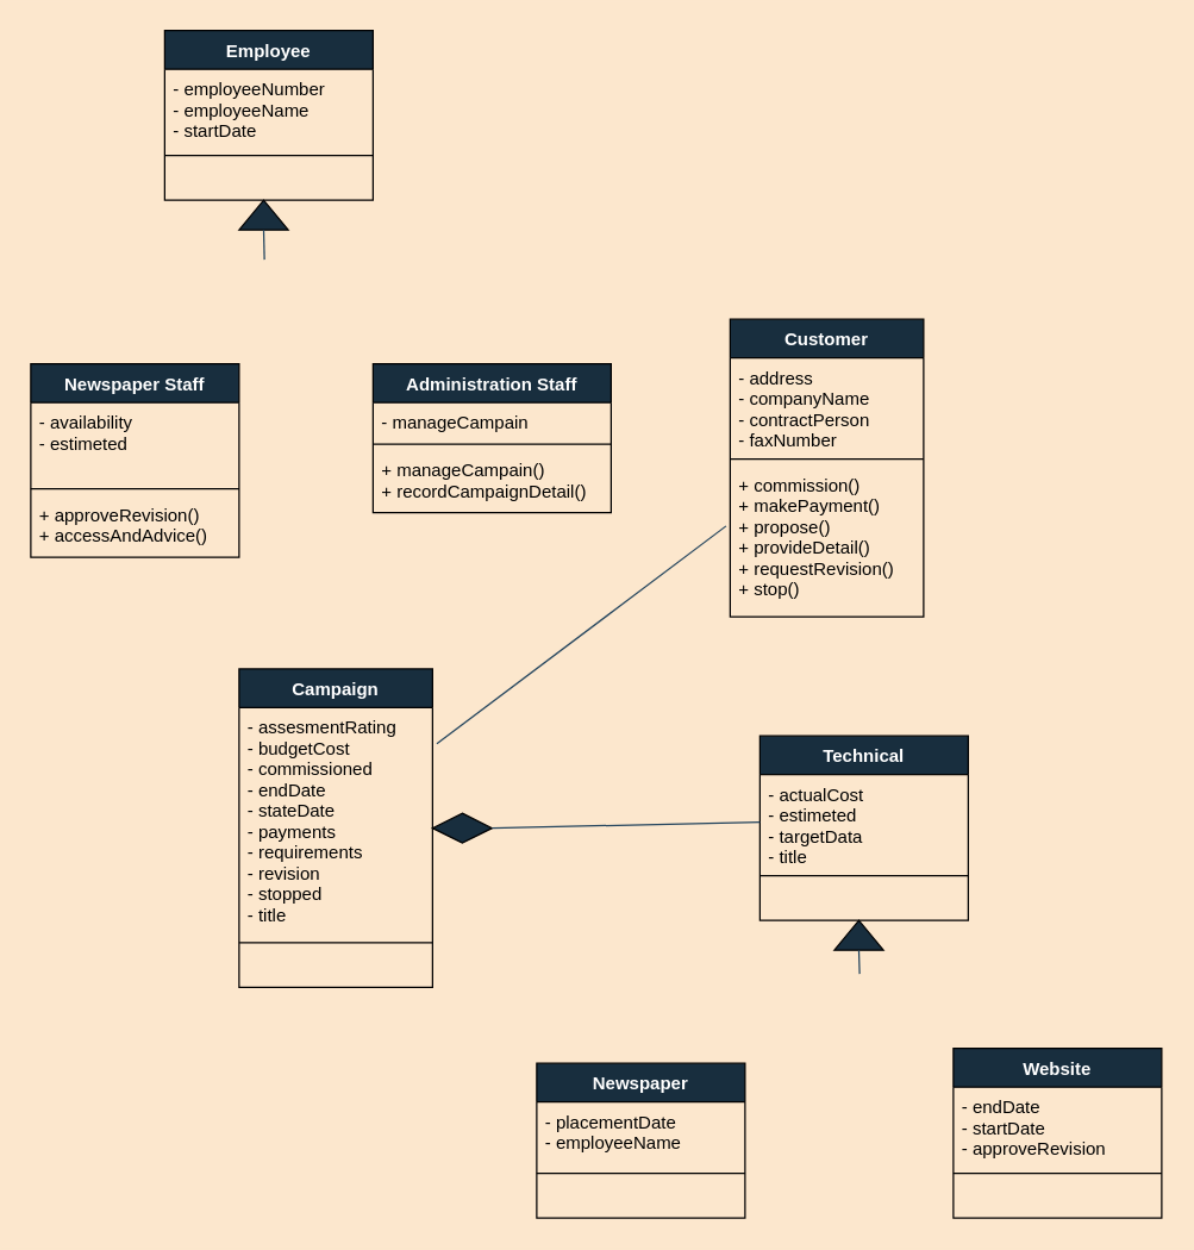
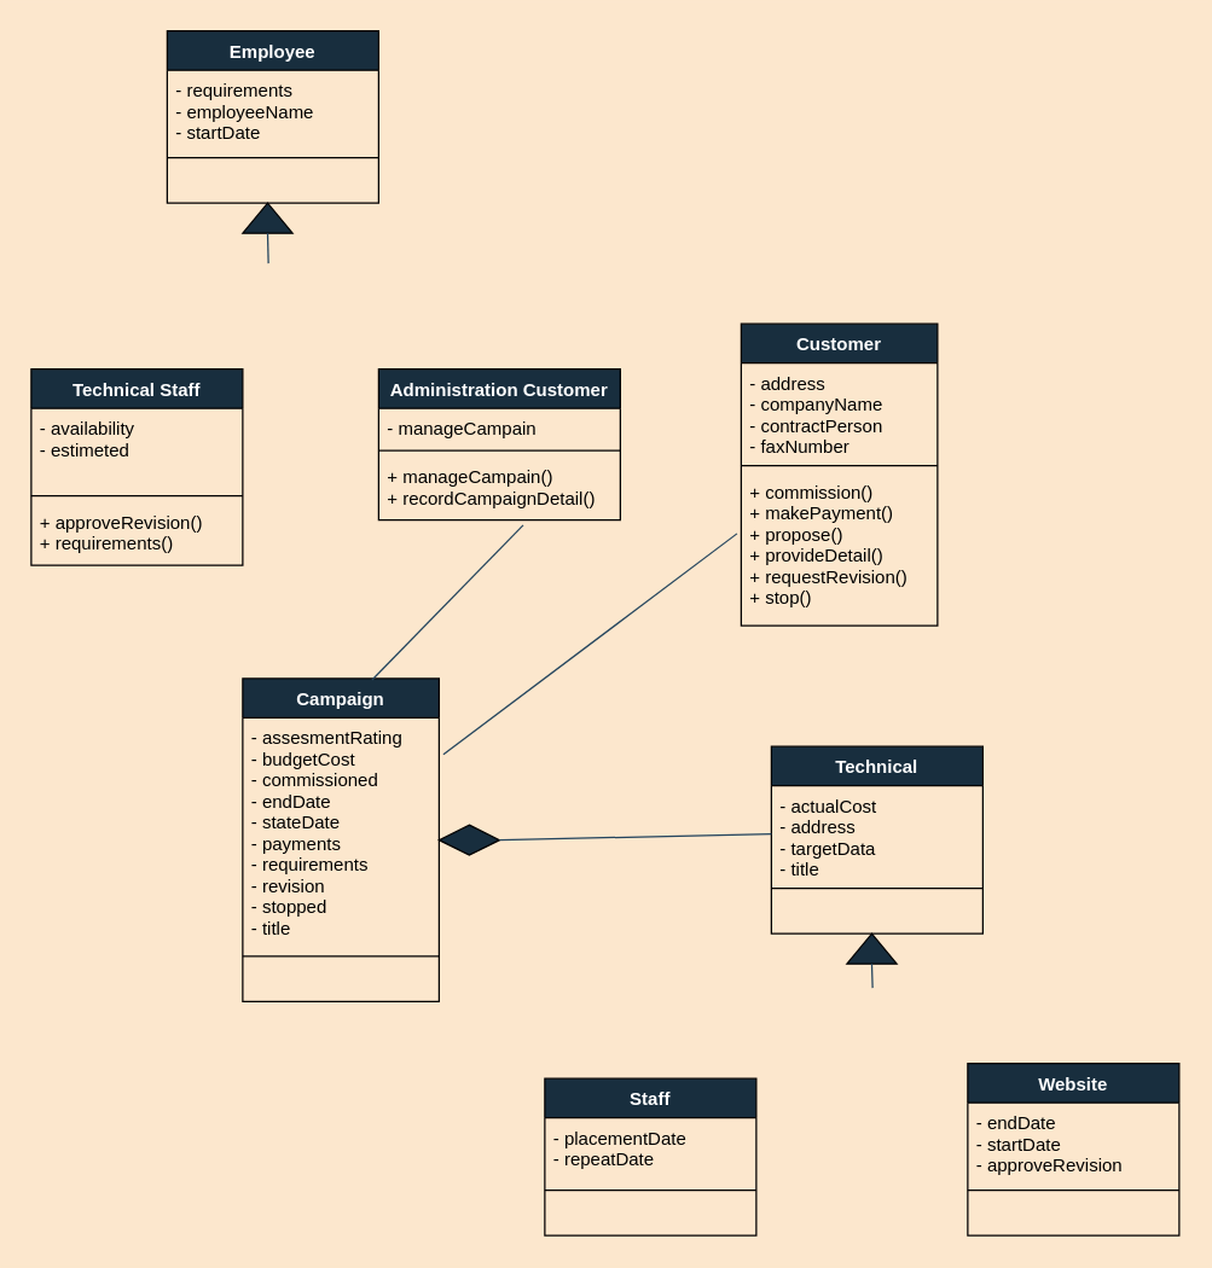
  <mxCell id="0" />
  <mxCell id="1" parent="0" />
- <mxCell id="2" value="Newspaper Staff" style="swimlane;fontStyle=1;align=center;verticalAlign=top;childLayout=stackLayout;horizontal=1;startSize=26;horizontalStack=0;resizeParent=1;resizeParentMax=0;resizeLast=0;collapsible=1;marginBottom=0;fillColor=#182E3E;strokeColor=#000000;fontColor=#FFFFFF;" parent="1" vertex="1"><mxGeometry x="20" y="244" width="140" height="130" as="geometry" /></mxCell>
+ <mxCell id="2" value="Technical Staff" style="swimlane;fontStyle=1;align=center;verticalAlign=top;childLayout=stackLayout;horizontal=1;startSize=26;horizontalStack=0;resizeParent=1;resizeParentMax=0;resizeLast=0;collapsible=1;marginBottom=0;fillColor=#182E3E;strokeColor=#000000;fontColor=#FFFFFF;" parent="1" vertex="1"><mxGeometry x="20" y="244" width="140" height="130" as="geometry" /></mxCell>
  <mxCell id="3" value="- availability&#10;- estimeted" style="text;strokeColor=none;fillColor=none;align=left;verticalAlign=top;spacingLeft=4;spacingRight=4;overflow=hidden;rotatable=0;points=[[0,0.5],[1,0.5]];portConstraint=eastwest;fontColor=#000000;" parent="2" vertex="1"><mxGeometry y="26" width="140" height="54" as="geometry" /></mxCell>
  <mxCell id="4" value="" style="line;strokeWidth=1;fillColor=none;align=left;verticalAlign=middle;spacingTop=-1;spacingLeft=3;spacingRight=3;rotatable=0;labelPosition=right;points=[];portConstraint=eastwest;strokeColor=#000000;labelBackgroundColor=#FCE7CD;fontColor=#FFFFFF;" parent="2" vertex="1"><mxGeometry y="80" width="140" height="8" as="geometry" /></mxCell>
- <mxCell id="5" value="+ approveRevision()&#10;+ accessAndAdvice()" style="text;strokeColor=none;fillColor=none;align=left;verticalAlign=top;spacingLeft=4;spacingRight=4;overflow=hidden;rotatable=0;points=[[0,0.5],[1,0.5]];portConstraint=eastwest;fontColor=#000000;" parent="2" vertex="1"><mxGeometry y="88" width="140" height="42" as="geometry" /></mxCell>
- <mxCell id="6" value="Administration Staff" style="swimlane;fontStyle=1;align=center;verticalAlign=top;childLayout=stackLayout;horizontal=1;startSize=26;horizontalStack=0;resizeParent=1;resizeParentMax=0;resizeLast=0;collapsible=1;marginBottom=0;fillColor=#182E3E;strokeColor=#000000;fontColor=#FFFFFF;" parent="1" vertex="1"><mxGeometry x="250" y="244" width="160" height="100" as="geometry" /></mxCell>
+ <mxCell id="5" value="+ approveRevision()&#10;+ requirements()" style="text;strokeColor=none;fillColor=none;align=left;verticalAlign=top;spacingLeft=4;spacingRight=4;overflow=hidden;rotatable=0;points=[[0,0.5],[1,0.5]];portConstraint=eastwest;fontColor=#000000;" parent="2" vertex="1"><mxGeometry y="88" width="140" height="42" as="geometry" /></mxCell>
+ <mxCell id="6" value="Administration Customer" style="swimlane;fontStyle=1;align=center;verticalAlign=top;childLayout=stackLayout;horizontal=1;startSize=26;horizontalStack=0;resizeParent=1;resizeParentMax=0;resizeLast=0;collapsible=1;marginBottom=0;fillColor=#182E3E;strokeColor=#000000;fontColor=#FFFFFF;" parent="1" vertex="1"><mxGeometry x="250" y="244" width="160" height="100" as="geometry" /></mxCell>
  <mxCell id="7" value="- manageCampain" style="text;strokeColor=none;fillColor=none;align=left;verticalAlign=top;spacingLeft=4;spacingRight=4;overflow=hidden;rotatable=0;points=[[0,0.5],[1,0.5]];portConstraint=eastwest;fontColor=#000000;" parent="6" vertex="1"><mxGeometry y="26" width="160" height="24" as="geometry" /></mxCell>
  <mxCell id="8" value="" style="line;strokeWidth=1;fillColor=none;align=left;verticalAlign=middle;spacingTop=-1;spacingLeft=3;spacingRight=3;rotatable=0;labelPosition=right;points=[];portConstraint=eastwest;strokeColor=#000000;labelBackgroundColor=#FCE7CD;fontColor=#FFFFFF;" parent="6" vertex="1"><mxGeometry y="50" width="160" height="8" as="geometry" /></mxCell>
  <mxCell id="9" value="+ manageCampain()&#10;+ recordCampaignDetail()" style="text;strokeColor=none;fillColor=none;align=left;verticalAlign=top;spacingLeft=4;spacingRight=4;overflow=hidden;rotatable=0;points=[[0,0.5],[1,0.5]];portConstraint=eastwest;fontColor=#000000;" parent="6" vertex="1"><mxGeometry y="58" width="160" height="42" as="geometry" /></mxCell>
  <mxCell id="10" value="Customer" style="swimlane;fontStyle=1;align=center;verticalAlign=top;childLayout=stackLayout;horizontal=1;startSize=26;horizontalStack=0;resizeParent=1;resizeParentMax=0;resizeLast=0;collapsible=1;marginBottom=0;fillColor=#182E3E;strokeColor=#000000;fontColor=#FFFFFF;" parent="1" vertex="1"><mxGeometry x="490" y="214" width="130" height="200" as="geometry" /></mxCell>
  <mxCell id="11" value="- address&#10;- companyName&#10;- contractPerson&#10;- faxNumber" style="text;strokeColor=none;fillColor=none;align=left;verticalAlign=top;spacingLeft=4;spacingRight=4;overflow=hidden;rotatable=0;points=[[0,0.5],[1,0.5]];portConstraint=eastwest;fontColor=#000000;" parent="10" vertex="1"><mxGeometry y="26" width="130" height="64" as="geometry" /></mxCell>
  <mxCell id="12" value="" style="line;strokeWidth=1;fillColor=none;align=left;verticalAlign=middle;spacingTop=-1;spacingLeft=3;spacingRight=3;rotatable=0;labelPosition=right;points=[];portConstraint=eastwest;strokeColor=#000000;labelBackgroundColor=#FCE7CD;fontColor=#FFFFFF;" parent="10" vertex="1"><mxGeometry y="90" width="130" height="8" as="geometry" /></mxCell>
  <mxCell id="13" value="+ commission()&#10;+ makePayment()&#10;+ propose()&#10;+ provideDetail()&#10;+ requestRevision()&#10;+ stop()" style="text;strokeColor=none;fillColor=none;align=left;verticalAlign=top;spacingLeft=4;spacingRight=4;overflow=hidden;rotatable=0;points=[[0,0.5],[1,0.5]];portConstraint=eastwest;fontColor=#000000;" parent="10" vertex="1"><mxGeometry y="98" width="130" height="102" as="geometry" /></mxCell>
  <mxCell id="14" value="Technical" style="swimlane;fontStyle=1;align=center;verticalAlign=top;childLayout=stackLayout;horizontal=1;startSize=26;horizontalStack=0;resizeParent=1;resizeParentMax=0;resizeLast=0;collapsible=1;marginBottom=0;fillColor=#182E3E;strokeColor=#000000;fontColor=#FFFFFF;" parent="1" vertex="1"><mxGeometry x="510" y="494" width="140" height="124" as="geometry" /></mxCell>
- <mxCell id="15" value="- actualCost&#10;- estimeted&#10;- targetData&#10;- title" style="text;strokeColor=none;fillColor=none;align=left;verticalAlign=top;spacingLeft=4;spacingRight=4;overflow=hidden;rotatable=0;points=[[0,0.5],[1,0.5]];portConstraint=eastwest;fontColor=#000000;" parent="14" vertex="1"><mxGeometry y="26" width="140" height="64" as="geometry" /></mxCell>
+ <mxCell id="15" value="- actualCost&#10;- address&#10;- targetData&#10;- title" style="text;strokeColor=none;fillColor=none;align=left;verticalAlign=top;spacingLeft=4;spacingRight=4;overflow=hidden;rotatable=0;points=[[0,0.5],[1,0.5]];portConstraint=eastwest;fontColor=#000000;" parent="14" vertex="1"><mxGeometry y="26" width="140" height="64" as="geometry" /></mxCell>
  <mxCell id="16" value="" style="line;strokeWidth=1;fillColor=none;align=left;verticalAlign=middle;spacingTop=-1;spacingLeft=3;spacingRight=3;rotatable=0;labelPosition=right;points=[];portConstraint=eastwest;strokeColor=#000000;labelBackgroundColor=#FCE7CD;fontColor=#FFFFFF;" parent="14" vertex="1"><mxGeometry y="90" width="140" height="8" as="geometry" /></mxCell>
  <mxCell id="17" value=" " style="text;strokeColor=none;fillColor=none;align=left;verticalAlign=top;spacingLeft=4;spacingRight=4;overflow=hidden;rotatable=0;points=[[0,0.5],[1,0.5]];portConstraint=eastwest;fontColor=#000000;" parent="14" vertex="1"><mxGeometry y="98" width="140" height="26" as="geometry" /></mxCell>
  <mxCell id="18" value="Campaign" style="swimlane;fontStyle=1;align=center;verticalAlign=top;childLayout=stackLayout;horizontal=1;startSize=26;horizontalStack=0;resizeParent=1;resizeParentMax=0;resizeLast=0;collapsible=1;marginBottom=0;fillColor=#182E3E;strokeColor=#000000;fontColor=#FFFFFF;" vertex="1" parent="1"><mxGeometry x="160" y="449" width="130" height="214" as="geometry" /></mxCell>
  <mxCell id="19" value="- assesmentRating&#10;- budgetCost&#10;- commissioned&#10;- endDate&#10;- stateDate&#10;- payments&#10;- requirements&#10;- revision&#10;- stopped&#10;- title" style="text;strokeColor=none;fillColor=none;align=left;verticalAlign=top;spacingLeft=4;spacingRight=4;overflow=hidden;rotatable=0;points=[[0,0.5],[1,0.5]];portConstraint=eastwest;fontColor=#000000;" vertex="1" parent="18"><mxGeometry y="26" width="130" height="154" as="geometry" /></mxCell>
  <mxCell id="20" value="" style="line;strokeWidth=1;fillColor=none;align=left;verticalAlign=middle;spacingTop=-1;spacingLeft=3;spacingRight=3;rotatable=0;labelPosition=right;points=[];portConstraint=eastwest;strokeColor=#000000;labelBackgroundColor=#FCE7CD;fontColor=#FFFFFF;" vertex="1" parent="18"><mxGeometry y="180" width="130" height="8" as="geometry" /></mxCell>
  <mxCell id="21" value=" " style="text;strokeColor=none;fillColor=none;align=left;verticalAlign=top;spacingLeft=4;spacingRight=4;overflow=hidden;rotatable=0;points=[[0,0.5],[1,0.5]];portConstraint=eastwest;fontColor=#000000;" vertex="1" parent="18"><mxGeometry y="188" width="130" height="26" as="geometry" /></mxCell>
- <mxCell id="22" value="Newspaper" style="swimlane;fontStyle=1;align=center;verticalAlign=top;childLayout=stackLayout;horizontal=1;startSize=26;horizontalStack=0;resizeParent=1;resizeParentMax=0;resizeLast=0;collapsible=1;marginBottom=0;fillColor=#182E3E;strokeColor=#000000;fontColor=#FFFFFF;" vertex="1" parent="1"><mxGeometry x="360" y="714" width="140" height="104" as="geometry" /></mxCell>
- <mxCell id="23" value="- placementDate&#10;- employeeName" style="text;strokeColor=none;fillColor=none;align=left;verticalAlign=top;spacingLeft=4;spacingRight=4;overflow=hidden;rotatable=0;points=[[0,0.5],[1,0.5]];portConstraint=eastwest;fontColor=#000000;" vertex="1" parent="22"><mxGeometry y="26" width="140" height="44" as="geometry" /></mxCell>
+ <mxCell id="22" value="Staff" style="swimlane;fontStyle=1;align=center;verticalAlign=top;childLayout=stackLayout;horizontal=1;startSize=26;horizontalStack=0;resizeParent=1;resizeParentMax=0;resizeLast=0;collapsible=1;marginBottom=0;fillColor=#182E3E;strokeColor=#000000;fontColor=#FFFFFF;" vertex="1" parent="1"><mxGeometry x="360" y="714" width="140" height="104" as="geometry" /></mxCell>
+ <mxCell id="23" value="- placementDate&#10;- repeatDate" style="text;strokeColor=none;fillColor=none;align=left;verticalAlign=top;spacingLeft=4;spacingRight=4;overflow=hidden;rotatable=0;points=[[0,0.5],[1,0.5]];portConstraint=eastwest;fontColor=#000000;" vertex="1" parent="22"><mxGeometry y="26" width="140" height="44" as="geometry" /></mxCell>
  <mxCell id="24" value="" style="line;strokeWidth=1;fillColor=none;align=left;verticalAlign=middle;spacingTop=-1;spacingLeft=3;spacingRight=3;rotatable=0;labelPosition=right;points=[];portConstraint=eastwest;strokeColor=#000000;labelBackgroundColor=#FCE7CD;fontColor=#FFFFFF;" vertex="1" parent="22"><mxGeometry y="70" width="140" height="8" as="geometry" /></mxCell>
  <mxCell id="25" value=" " style="text;strokeColor=none;fillColor=none;align=left;verticalAlign=top;spacingLeft=4;spacingRight=4;overflow=hidden;rotatable=0;points=[[0,0.5],[1,0.5]];portConstraint=eastwest;fontColor=#000000;" vertex="1" parent="22"><mxGeometry y="78" width="140" height="26" as="geometry" /></mxCell>
  <mxCell id="26" value="Website" style="swimlane;fontStyle=1;align=center;verticalAlign=top;childLayout=stackLayout;horizontal=1;startSize=26;horizontalStack=0;resizeParent=1;resizeParentMax=0;resizeLast=0;collapsible=1;marginBottom=0;fillColor=#182E3E;strokeColor=#000000;fontColor=#FFFFFF;" vertex="1" parent="1"><mxGeometry x="640" y="704" width="140" height="114" as="geometry" /></mxCell>
  <mxCell id="27" value="- endDate&#10;- startDate&#10;- approveRevision" style="text;strokeColor=none;fillColor=none;align=left;verticalAlign=top;spacingLeft=4;spacingRight=4;overflow=hidden;rotatable=0;points=[[0,0.5],[1,0.5]];portConstraint=eastwest;fontColor=#000000;" vertex="1" parent="26"><mxGeometry y="26" width="140" height="54" as="geometry" /></mxCell>
  <mxCell id="28" value="" style="line;strokeWidth=1;fillColor=none;align=left;verticalAlign=middle;spacingTop=-1;spacingLeft=3;spacingRight=3;rotatable=0;labelPosition=right;points=[];portConstraint=eastwest;strokeColor=#000000;labelBackgroundColor=#FCE7CD;fontColor=#FFFFFF;" vertex="1" parent="26"><mxGeometry y="80" width="140" height="8" as="geometry" /></mxCell>
  <mxCell id="29" value=" " style="text;strokeColor=none;fillColor=none;align=left;verticalAlign=top;spacingLeft=4;spacingRight=4;overflow=hidden;rotatable=0;points=[[0,0.5],[1,0.5]];portConstraint=eastwest;fontColor=#000000;" vertex="1" parent="26"><mxGeometry y="88" width="140" height="26" as="geometry" /></mxCell>
  <mxCell id="30" value="Employee" style="swimlane;fontStyle=1;align=center;verticalAlign=top;childLayout=stackLayout;horizontal=1;startSize=26;horizontalStack=0;resizeParent=1;resizeParentMax=0;resizeLast=0;collapsible=1;marginBottom=0;fillColor=#182E3E;strokeColor=#000000;fontColor=#FFFFFF;" vertex="1" parent="1"><mxGeometry x="110" y="20" width="140" height="114" as="geometry" /></mxCell>
- <mxCell id="31" value="- employeeNumber&#10;- employeeName&#10;- startDate" style="text;strokeColor=none;fillColor=none;align=left;verticalAlign=top;spacingLeft=4;spacingRight=4;overflow=hidden;rotatable=0;points=[[0,0.5],[1,0.5]];portConstraint=eastwest;fontColor=#000000;" vertex="1" parent="30"><mxGeometry y="26" width="140" height="54" as="geometry" /></mxCell>
+ <mxCell id="31" value="- requirements&#10;- employeeName&#10;- startDate" style="text;strokeColor=none;fillColor=none;align=left;verticalAlign=top;spacingLeft=4;spacingRight=4;overflow=hidden;rotatable=0;points=[[0,0.5],[1,0.5]];portConstraint=eastwest;fontColor=#000000;" vertex="1" parent="30"><mxGeometry y="26" width="140" height="54" as="geometry" /></mxCell>
  <mxCell id="32" value="" style="line;strokeWidth=1;fillColor=none;align=left;verticalAlign=middle;spacingTop=-1;spacingLeft=3;spacingRight=3;rotatable=0;labelPosition=right;points=[];portConstraint=eastwest;strokeColor=#000000;labelBackgroundColor=#FCE7CD;fontColor=#FFFFFF;" vertex="1" parent="30"><mxGeometry y="80" width="140" height="8" as="geometry" /></mxCell>
  <mxCell id="33" value=" " style="text;strokeColor=none;fillColor=none;align=left;verticalAlign=top;spacingLeft=4;spacingRight=4;overflow=hidden;rotatable=0;points=[[0,0.5],[1,0.5]];portConstraint=eastwest;fontColor=#000000;" vertex="1" parent="30"><mxGeometry y="88" width="140" height="26" as="geometry" /></mxCell>
  <mxCell id="34" value="" style="triangle;whiteSpace=wrap;html=1;strokeColor=#000000;fontColor=#000000;fillColor=#182E3E;direction=north;" vertex="1" parent="1"><mxGeometry x="160" y="134" width="33" height="20" as="geometry" /></mxCell>
  <mxCell id="35" value="" style="endArrow=none;html=1;rounded=0;strokeColor=#23445D;fontColor=#000000;entryX=0;entryY=0.5;entryDx=0;entryDy=0;" edge="1" parent="1" target="34"><mxGeometry width="50" height="50" relative="1" as="geometry"><mxPoint x="177" y="174" as="sourcePoint" /><mxPoint x="220" y="194" as="targetPoint" /></mxGeometry></mxCell>
+ <mxCell id="36" value="" style="endArrow=none;html=1;rounded=0;strokeColor=#23445D;fontColor=#000000;entryX=0.598;entryY=1.081;entryDx=0;entryDy=0;entryPerimeter=0;exitX=0.659;exitY=0.004;exitDx=0;exitDy=0;exitPerimeter=0;" edge="1" parent="1" source="18" target="9"><mxGeometry width="50" height="50" relative="1" as="geometry"><mxPoint x="350" y="444" as="sourcePoint" /><mxPoint x="400" y="394" as="targetPoint" /></mxGeometry></mxCell>
  <mxCell id="37" value="" style="rhombus;whiteSpace=wrap;html=1;strokeColor=#000000;fontColor=#000000;fillColor=#182E3E;" vertex="1" parent="1"><mxGeometry x="290" y="546" width="40" height="20" as="geometry" /></mxCell>
  <mxCell id="38" value="" style="endArrow=none;html=1;rounded=0;strokeColor=#23445D;fontColor=#000000;exitX=1;exitY=0.5;exitDx=0;exitDy=0;entryX=0;entryY=0.5;entryDx=0;entryDy=0;" edge="1" parent="1" source="37" target="15"><mxGeometry width="50" height="50" relative="1" as="geometry"><mxPoint x="380" y="604" as="sourcePoint" /><mxPoint x="430" y="554" as="targetPoint" /></mxGeometry></mxCell>
  <mxCell id="39" value="" style="endArrow=none;html=1;rounded=0;strokeColor=#23445D;fontColor=#000000;entryX=-0.021;entryY=0.402;entryDx=0;entryDy=0;entryPerimeter=0;exitX=1.022;exitY=0.158;exitDx=0;exitDy=0;exitPerimeter=0;" edge="1" parent="1" source="19" target="13"><mxGeometry width="50" height="50" relative="1" as="geometry"><mxPoint x="370" y="464" as="sourcePoint" /><mxPoint x="420" y="414" as="targetPoint" /></mxGeometry></mxCell>
  <mxCell id="40" value="" style="triangle;whiteSpace=wrap;html=1;strokeColor=#000000;fontColor=#000000;fillColor=#182E3E;direction=north;" vertex="1" parent="1"><mxGeometry x="560" y="618" width="33" height="20" as="geometry" /></mxCell>
  <mxCell id="41" value="" style="endArrow=none;html=1;rounded=0;strokeColor=#23445D;fontColor=#000000;entryX=0;entryY=0.5;entryDx=0;entryDy=0;" edge="1" parent="1" target="40"><mxGeometry width="50" height="50" relative="1" as="geometry"><mxPoint x="577" y="654" as="sourcePoint" /><mxPoint x="590" y="874" as="targetPoint" /></mxGeometry></mxCell>
